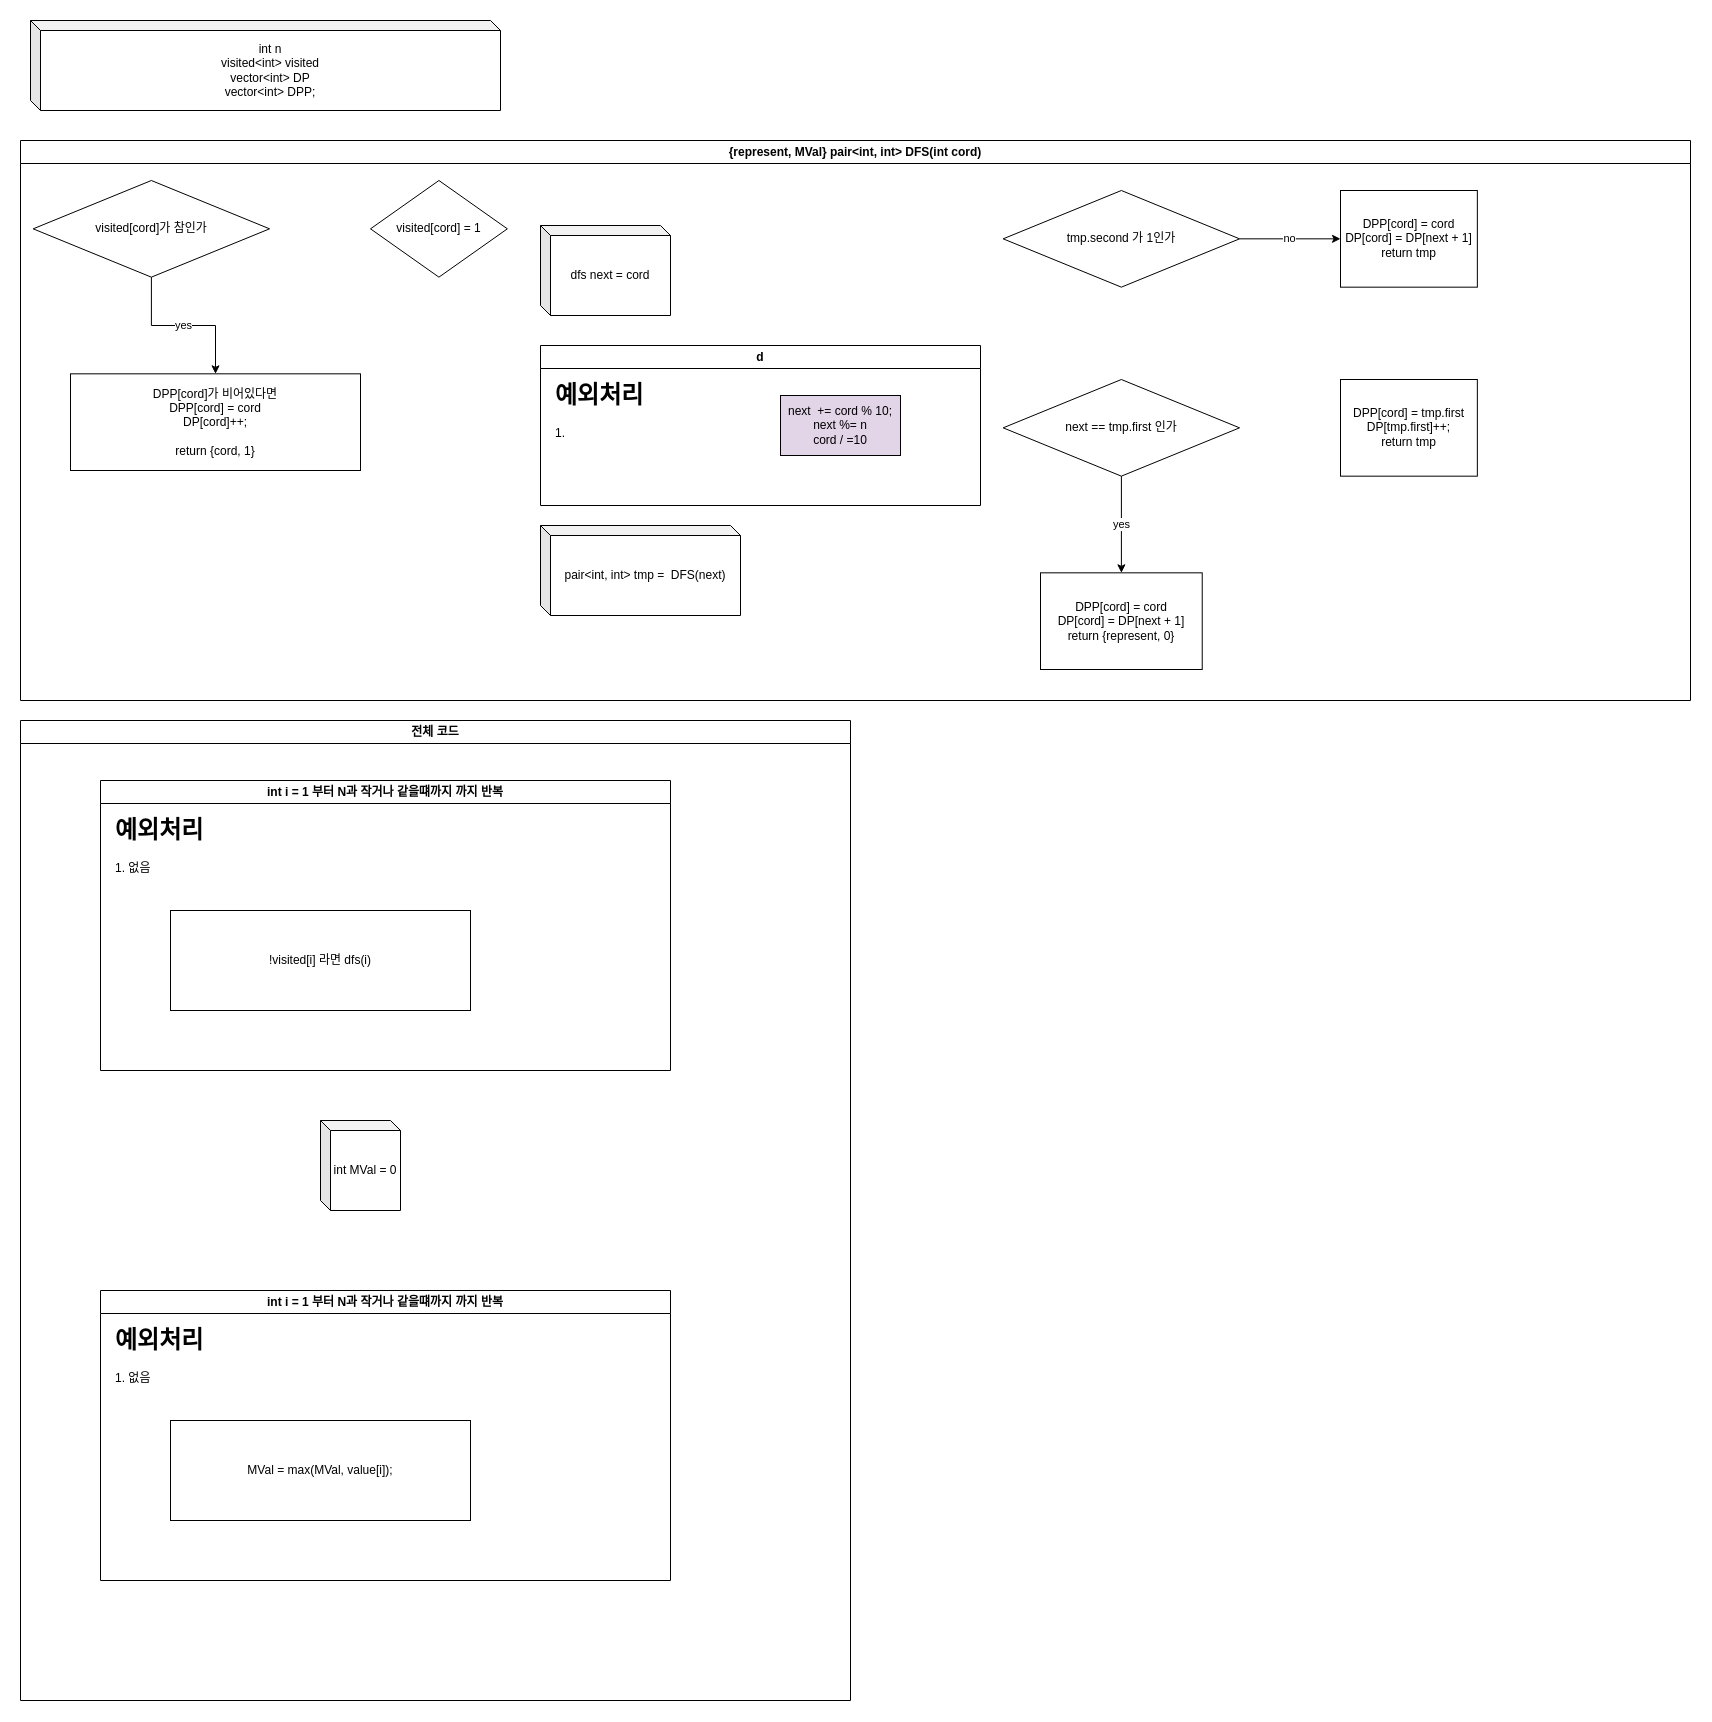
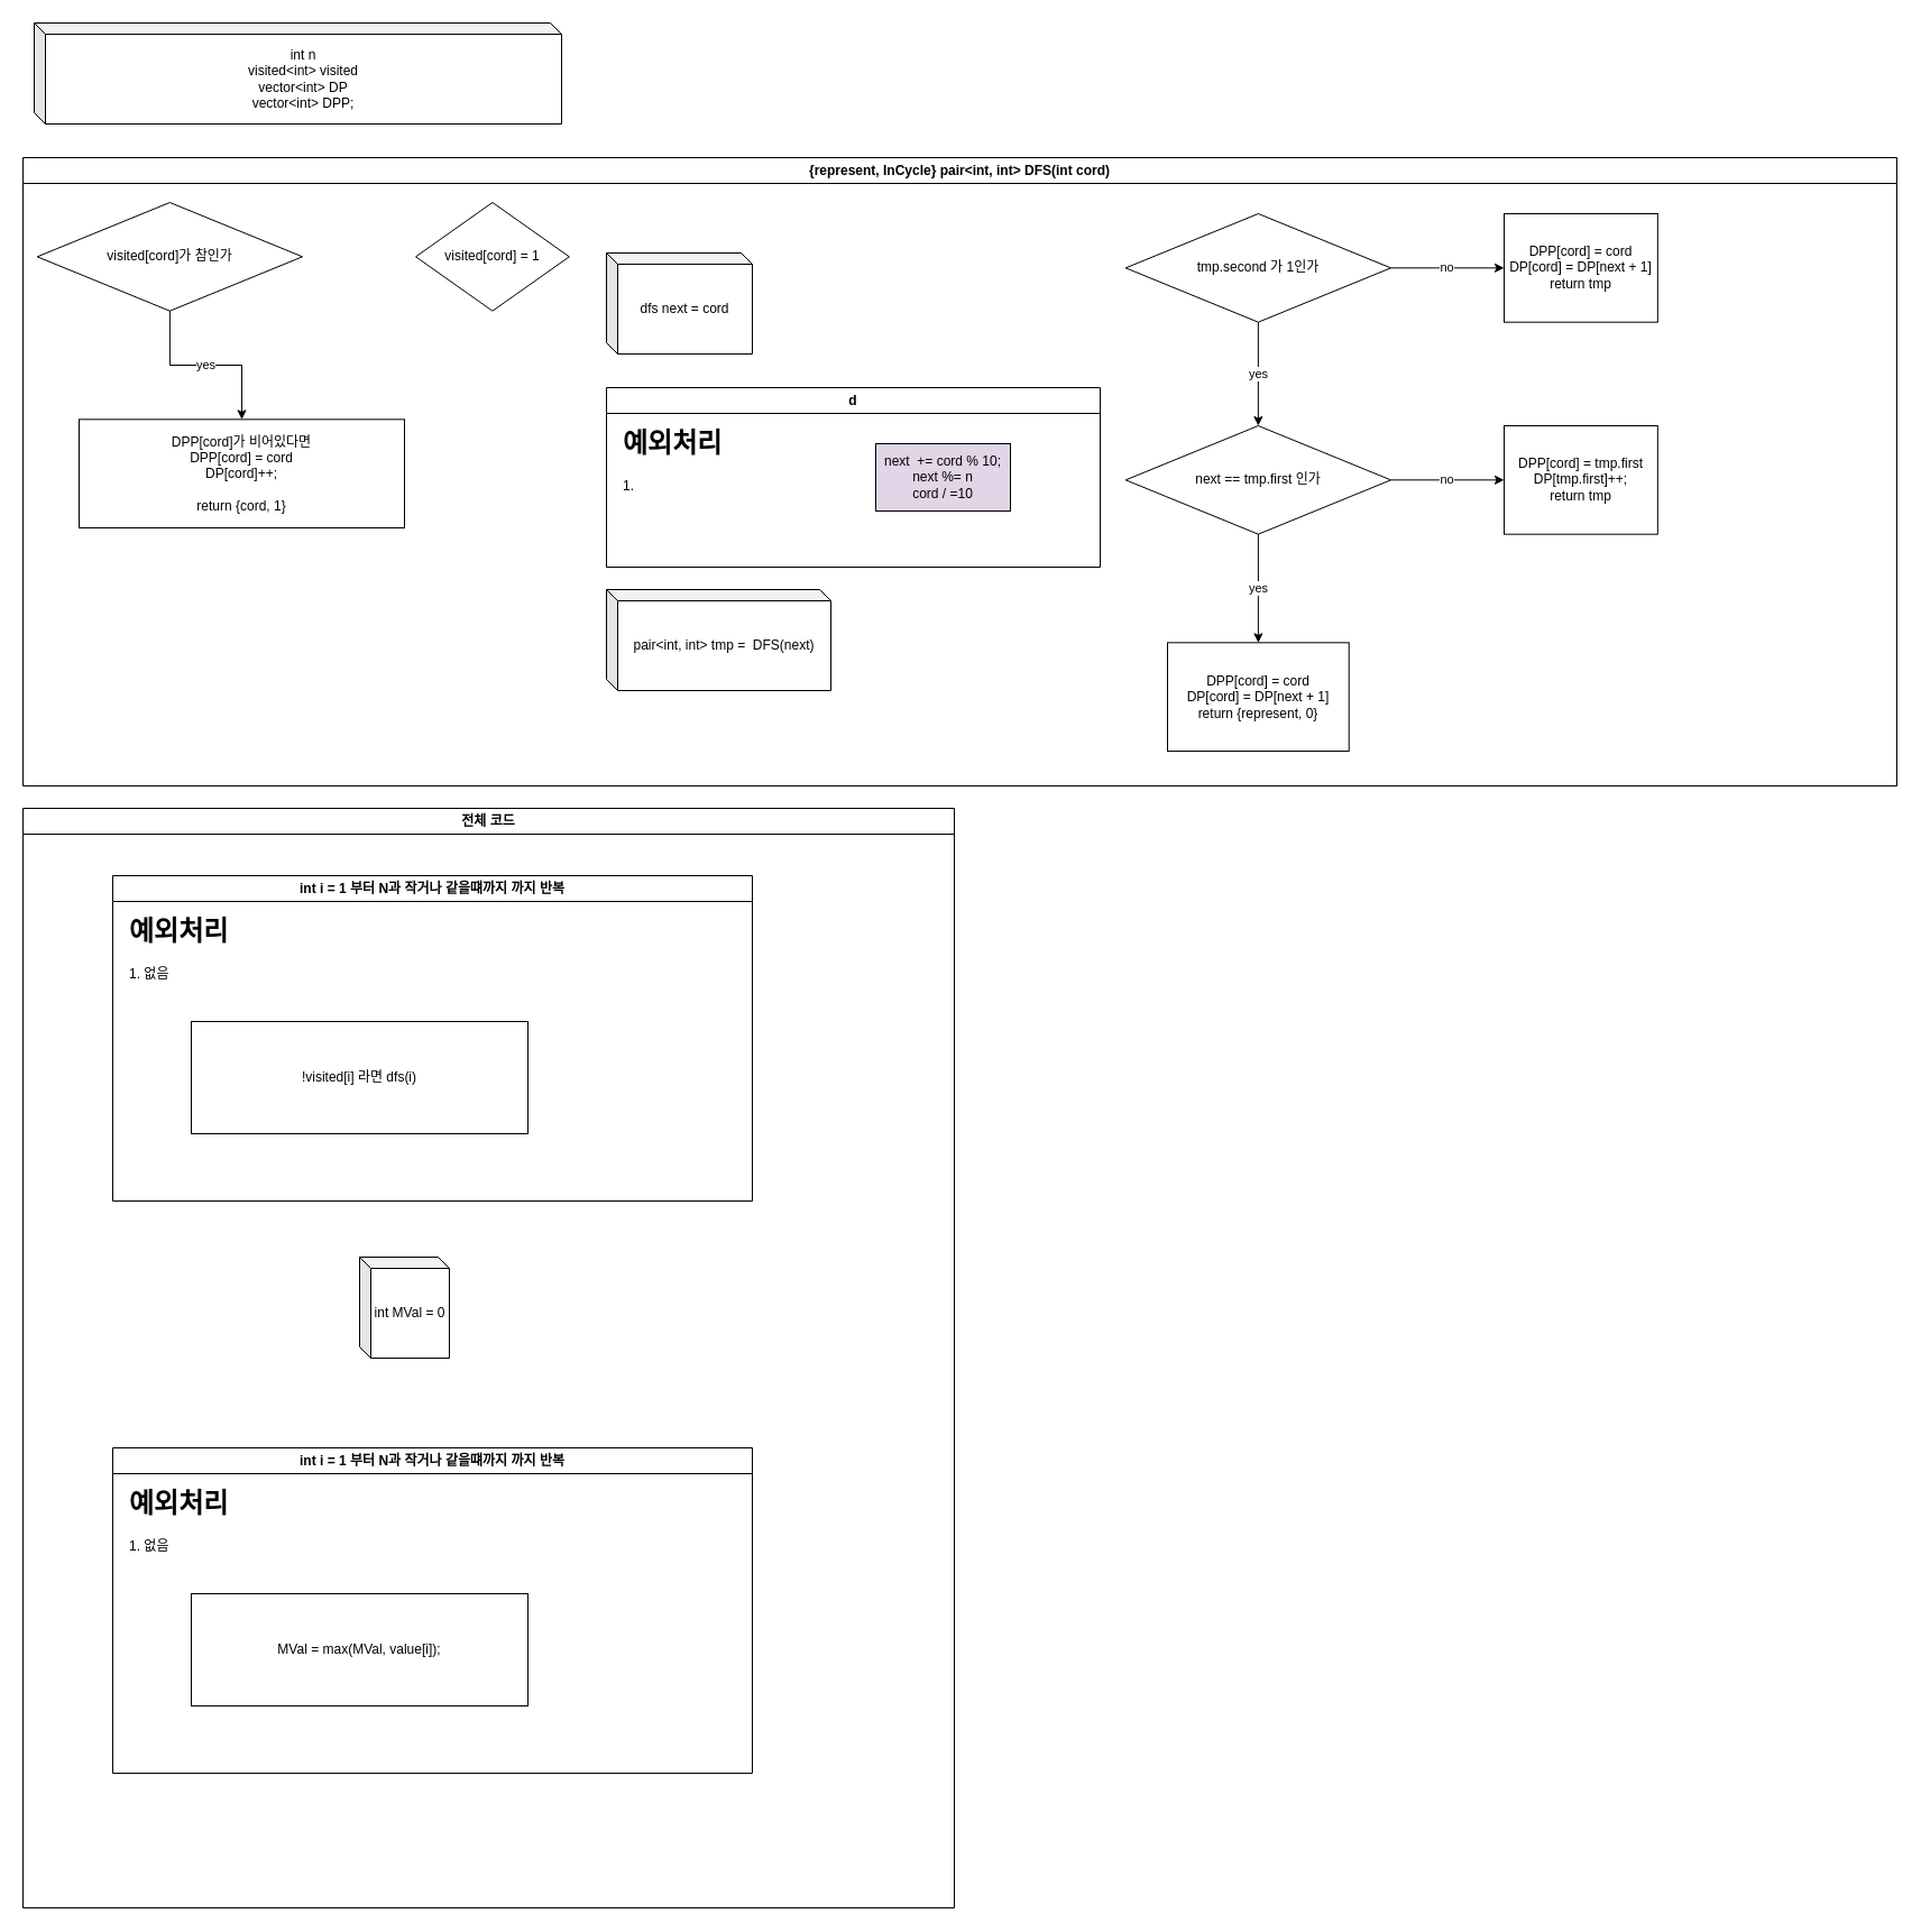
  <mxCell id="0" />
  <mxCell id="1" parent="0" />
- <mxCell id="2" value="{represent, MVal} pair&amp;lt;int, int&amp;gt; DFS(int cord)" style="swimlane;whiteSpace=wrap;html=1;" vertex="1" parent="1"><mxGeometry x="20" y="140" width="1670" height="560" as="geometry" /></mxCell>
+ <mxCell id="2" value="{represent, InCycle} pair&amp;lt;int, int&amp;gt; DFS(int cord)" style="swimlane;whiteSpace=wrap;html=1;" vertex="1" parent="1"><mxGeometry x="20" y="140" width="1670" height="560" as="geometry" /></mxCell>
  <mxCell id="3" value="" style="group" vertex="1" connectable="0" parent="2"><mxGeometry x="50" y="40" width="436.85" height="290" as="geometry" /></mxCell>
  <mxCell id="4" value="visited[cord]가 참인가" style="rhombus;whiteSpace=wrap;html=1;" vertex="1" parent="3"><mxGeometry x="-37.322" width="236.373" height="96.667" as="geometry" /></mxCell>
  <mxCell id="5" value="DPP[cord]가 비어있다면&lt;br&gt;DPP[cord] = cord&lt;br&gt;DP[cord]++;&lt;br&gt;&lt;br&gt;return {cord, 1}" style="whiteSpace=wrap;html=1;rounded=0;" vertex="1" parent="3"><mxGeometry y="193.33" width="290" height="96.67" as="geometry" /></mxCell>
  <mxCell id="6" value="yes" style="edgeStyle=orthogonalEdgeStyle;rounded=0;orthogonalLoop=1;jettySize=auto;html=1;" edge="1" parent="3" source="4" target="5"><mxGeometry relative="1" as="geometry" /></mxCell>
  <mxCell id="7" value="visited[cord] = 1" style="rhombus;whiteSpace=wrap;html=1;" vertex="1" parent="3"><mxGeometry x="300.003" width="136.847" height="96.667" as="geometry" /></mxCell>
  <mxCell id="8" value="dfs next = cord" style="shape=cube;whiteSpace=wrap;html=1;boundedLbl=1;backgroundOutline=1;darkOpacity=0.05;darkOpacity2=0.1;size=10;" vertex="1" parent="2"><mxGeometry x="520" y="85" width="130" height="90" as="geometry" /></mxCell>
  <mxCell id="9" value="" style="group" vertex="1" connectable="0" parent="2"><mxGeometry x="1020" y="50" width="436.85" height="479" as="geometry" /></mxCell>
  <mxCell id="10" value="tmp.second 가 1인가" style="rhombus;whiteSpace=wrap;html=1;" vertex="1" parent="9"><mxGeometry x="-37.322" width="236.373" height="96.667" as="geometry" /></mxCell>
+ <mxCell id="11" value="yes" style="edgeStyle=orthogonalEdgeStyle;rounded=0;orthogonalLoop=1;jettySize=auto;html=1;" edge="1" parent="9" source="10" target="15"><mxGeometry relative="1" as="geometry"><mxPoint x="80.81" y="193.333" as="targetPoint" /></mxGeometry></mxCell>
  <mxCell id="12" value="DPP[cord] = cord&lt;br&gt;DP[cord] = DP[next + 1]&lt;br&gt;return tmp" style="whiteSpace=wrap;html=1;rounded=0;" vertex="1" parent="9"><mxGeometry x="300.003" width="136.847" height="96.667" as="geometry" /></mxCell>
  <mxCell id="13" value="no" style="edgeStyle=orthogonalEdgeStyle;rounded=0;orthogonalLoop=1;jettySize=auto;html=1;" edge="1" parent="9" source="10" target="12"><mxGeometry relative="1" as="geometry" /></mxCell>
  <mxCell id="14" value="" style="group" vertex="1" connectable="0" parent="9"><mxGeometry y="189" width="436.85" height="290" as="geometry" /></mxCell>
  <mxCell id="15" value="next == tmp.first 인가" style="rhombus;whiteSpace=wrap;html=1;" vertex="1" parent="14"><mxGeometry x="-37.322" width="236.373" height="96.667" as="geometry" /></mxCell>
  <mxCell id="16" value="DPP[cord] = cord&lt;br&gt;DP[cord] = DP[next + 1]&lt;br&gt;return {represent, 0}" style="whiteSpace=wrap;html=1;rounded=0;" vertex="1" parent="14"><mxGeometry y="193.333" width="161.729" height="96.667" as="geometry" /></mxCell>
  <mxCell id="17" value="yes" style="edgeStyle=orthogonalEdgeStyle;rounded=0;orthogonalLoop=1;jettySize=auto;html=1;" edge="1" parent="14" source="15" target="16"><mxGeometry relative="1" as="geometry" /></mxCell>
  <mxCell id="18" value="DPP[cord] = tmp.first&lt;br&gt;DP[tmp.first]++;&lt;br&gt;return tmp" style="whiteSpace=wrap;html=1;rounded=0;" vertex="1" parent="14"><mxGeometry x="300.003" width="136.847" height="96.667" as="geometry" /></mxCell>
+ <mxCell id="19" value="no" style="edgeStyle=orthogonalEdgeStyle;rounded=0;orthogonalLoop=1;jettySize=auto;html=1;" edge="1" parent="14" source="15" target="18"><mxGeometry relative="1" as="geometry" /></mxCell>
  <mxCell id="20" value="d" style="swimlane;whiteSpace=wrap;html=1;" vertex="1" parent="2"><mxGeometry x="520" y="205" width="440" height="160" as="geometry" /></mxCell>
  <mxCell id="21" value="&lt;h1&gt;예외처리&lt;/h1&gt;&lt;p&gt;1.&lt;/p&gt;" style="text;html=1;strokeColor=none;fillColor=none;spacing=5;spacingTop=-20;whiteSpace=wrap;overflow=hidden;rounded=0;" vertex="1" parent="20"><mxGeometry x="10" y="30" width="200" height="70" as="geometry" /></mxCell>
  <mxCell id="22" value="next&amp;nbsp; += cord % 10;&lt;br&gt;next %= n&lt;br&gt;cord / =10" style="rounded=0;whiteSpace=wrap;html=1;fillColor=#e1d5e7;" vertex="1" parent="20"><mxGeometry x="240" y="50" width="120" height="60" as="geometry" /></mxCell>
  <mxCell id="23" value="pair&amp;lt;int, int&amp;gt; tmp =&amp;nbsp; DFS(next)" style="shape=cube;whiteSpace=wrap;html=1;boundedLbl=1;backgroundOutline=1;darkOpacity=0.05;darkOpacity2=0.1;size=10;" vertex="1" parent="2"><mxGeometry x="520" y="385" width="200" height="90" as="geometry" /></mxCell>
  <mxCell id="24" value="전체 코드" style="swimlane;whiteSpace=wrap;html=1;" vertex="1" parent="1"><mxGeometry x="20" y="720" width="830" height="980" as="geometry" /></mxCell>
  <mxCell id="25" value="int i = 1 부터 N과 작거나 같을떄까지 까지 반복" style="swimlane;whiteSpace=wrap;html=1;" vertex="1" parent="24"><mxGeometry x="80" y="60" width="570" height="290" as="geometry" /></mxCell>
  <mxCell id="26" value="&lt;h1&gt;예외처리&lt;/h1&gt;&lt;p&gt;1. 없음&lt;/p&gt;" style="text;html=1;strokeColor=none;fillColor=none;spacing=5;spacingTop=-20;whiteSpace=wrap;overflow=hidden;rounded=0;" vertex="1" parent="25"><mxGeometry x="10" y="30" width="386" height="120" as="geometry" /></mxCell>
  <mxCell id="27" value="!visited[i] 라면 dfs(i)" style="rounded=0;whiteSpace=wrap;html=1;" vertex="1" parent="25"><mxGeometry x="70" y="130" width="300" height="100" as="geometry" /></mxCell>
  <mxCell id="28" value="int i = 1 부터 N과 작거나 같을떄까지 까지 반복" style="swimlane;whiteSpace=wrap;html=1;" vertex="1" parent="24"><mxGeometry x="80" y="570" width="570" height="290" as="geometry" /></mxCell>
  <mxCell id="29" value="&lt;h1&gt;예외처리&lt;/h1&gt;&lt;p&gt;1. 없음&lt;/p&gt;" style="text;html=1;strokeColor=none;fillColor=none;spacing=5;spacingTop=-20;whiteSpace=wrap;overflow=hidden;rounded=0;" vertex="1" parent="28"><mxGeometry x="10" y="30" width="386" height="120" as="geometry" /></mxCell>
  <mxCell id="30" value="MVal = max(MVal, value[i]);" style="rounded=0;whiteSpace=wrap;html=1;" vertex="1" parent="28"><mxGeometry x="70" y="130" width="300" height="100" as="geometry" /></mxCell>
  <mxCell id="31" value="int MVal = 0" style="shape=cube;whiteSpace=wrap;html=1;boundedLbl=1;backgroundOutline=1;darkOpacity=0.05;darkOpacity2=0.1;size=10;" vertex="1" parent="24"><mxGeometry x="300" y="400" width="80" height="90" as="geometry" /></mxCell>
  <mxCell id="32" value="int n&lt;br&gt;visited&amp;lt;int&amp;gt; visited&lt;br&gt;vector&amp;lt;int&amp;gt; DP&lt;br&gt;vector&amp;lt;int&amp;gt; DPP;" style="shape=cube;whiteSpace=wrap;html=1;boundedLbl=1;backgroundOutline=1;darkOpacity=0.05;darkOpacity2=0.1;size=10;" vertex="1" parent="1"><mxGeometry x="30" y="20" width="470" height="90" as="geometry" /></mxCell>
